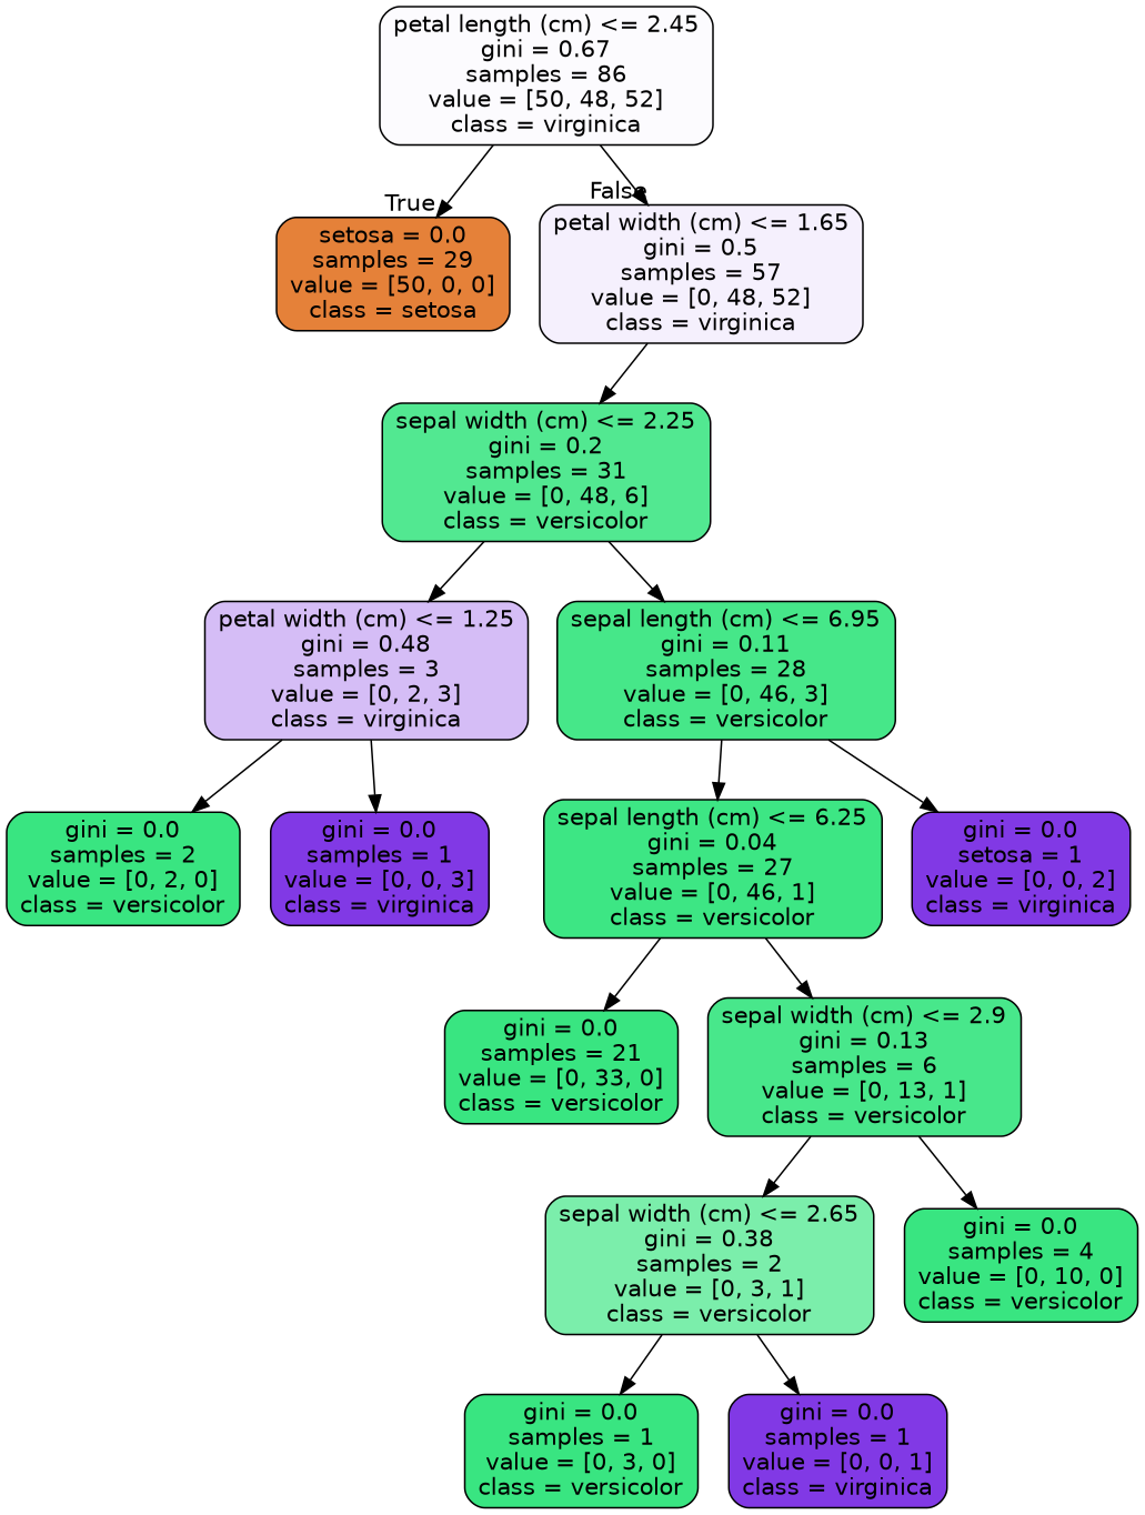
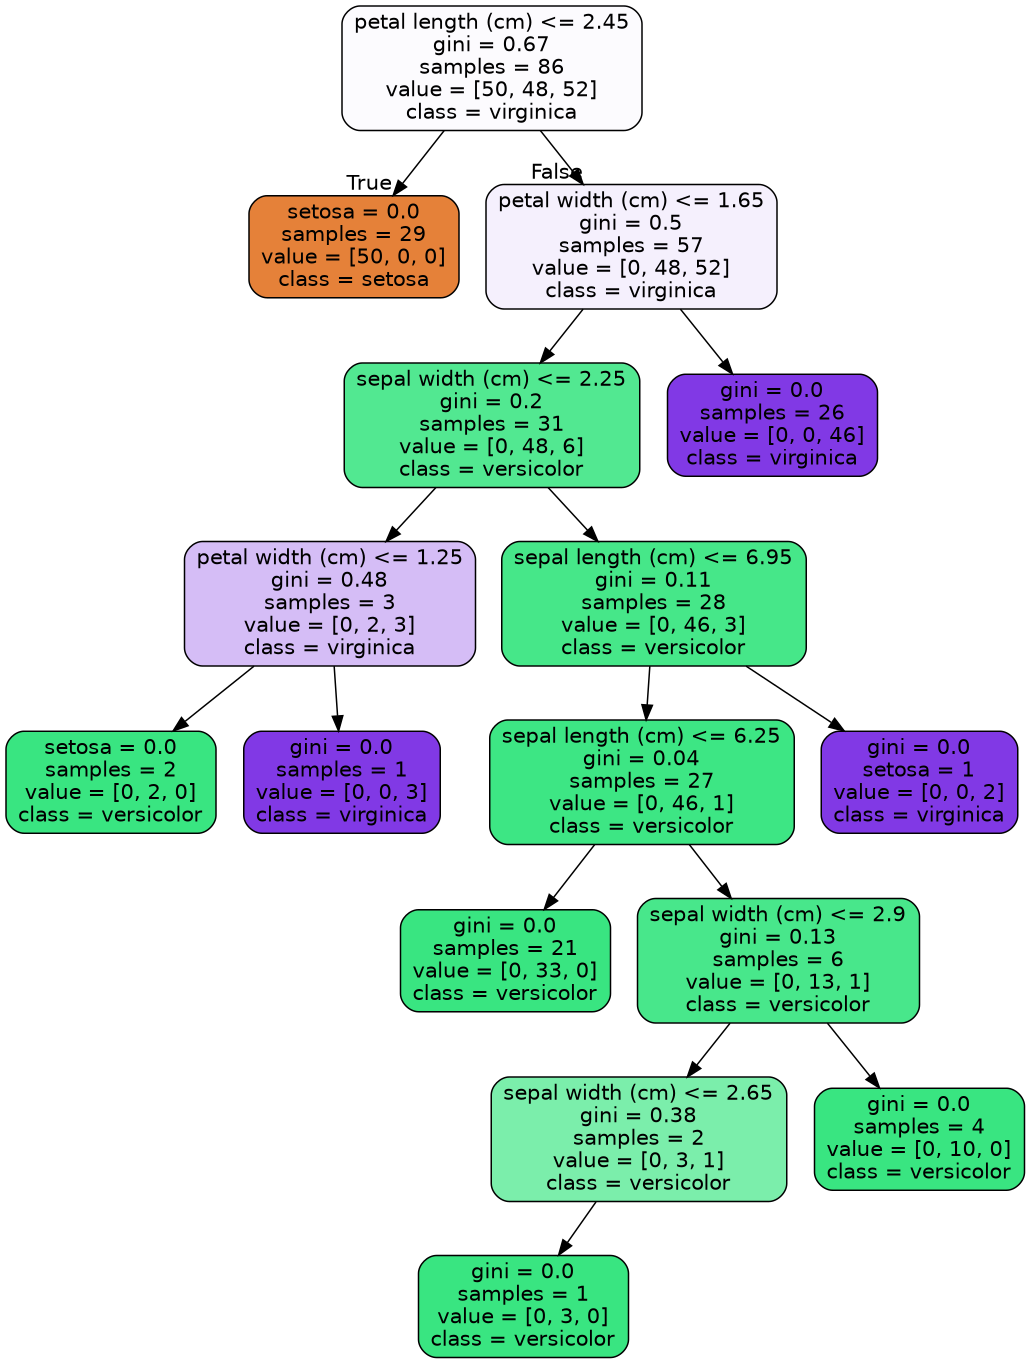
  digraph {
    node [color=black fillcolor="#8139e5" fontname=helvetica shape=box style="filled, rounded"]
    edge [fontname=helvetica]
    n1 [fillcolor="#fcfbfe" label="petal length (cm) <= 2.45\ngini = 0.67\nsamples = 86\nvalue = [50, 48, 52]\nclass = virginica"]
    n2 [fillcolor="#e58139" label="setosa = 0.0\nsamples = 29\nvalue = [50, 0, 0]\nclass = setosa"]
    n3 [fillcolor="#f5f0fd" label="petal width (cm) <= 1.65\ngini = 0.5\nsamples = 57\nvalue = [0, 48, 52]\nclass = virginica"]
    n4 [fillcolor="#52e891" label="sepal width (cm) <= 2.25\ngini = 0.2\nsamples = 31\nvalue = [0, 48, 6]\nclass = versicolor"]
+   n5 [label="gini = 0.0\nsamples = 26\nvalue = [0, 0, 46]\nclass = virginica"]
    n6 [fillcolor="#d5bdf6" label="petal width (cm) <= 1.25\ngini = 0.48\nsamples = 3\nvalue = [0, 2, 3]\nclass = virginica"]
    n7 [fillcolor="#46e789" label="sepal length (cm) <= 6.95\ngini = 0.11\nsamples = 28\nvalue = [0, 46, 3]\nclass = versicolor"]
-   n8 [fillcolor="#39e581" label="gini = 0.0\nsamples = 2\nvalue = [0, 2, 0]\nclass = versicolor"]
+   n8 [fillcolor="#39e581" label="setosa = 0.0\nsamples = 2\nvalue = [0, 2, 0]\nclass = versicolor"]
    n9 [label="gini = 0.0\nsamples = 1\nvalue = [0, 0, 3]\nclass = virginica"]
    n10 [fillcolor="#3de684" label="sepal length (cm) <= 6.25\ngini = 0.04\nsamples = 27\nvalue = [0, 46, 1]\nclass = versicolor"]
    n11 [label="gini = 0.0\nsetosa = 1\nvalue = [0, 0, 2]\nclass = virginica"]
    n12 [fillcolor="#39e581" label="gini = 0.0\nsamples = 21\nvalue = [0, 33, 0]\nclass = versicolor"]
    n13 [fillcolor="#48e78b" label="sepal width (cm) <= 2.9\ngini = 0.13\nsamples = 6\nvalue = [0, 13, 1]\nclass = versicolor"]
    n14 [fillcolor="#7beeab" label="sepal width (cm) <= 2.65\ngini = 0.38\nsamples = 2\nvalue = [0, 3, 1]\nclass = versicolor"]
    n15 [fillcolor="#39e581" label="gini = 0.0\nsamples = 4\nvalue = [0, 10, 0]\nclass = versicolor"]
    n16 [fillcolor="#39e581" label="gini = 0.0\nsamples = 1\nvalue = [0, 3, 0]\nclass = versicolor"]
-   n17 [label="gini = 0.0\nsamples = 1\nvalue = [0, 0, 1]\nclass = virginica"]
    n1 -> n2 [headlabel=True labelangle=45 labeldistance=2.5]
    n1 -> n3 [headlabel=False labelangle=-45 labeldistance=2.5]
    n3 -> n4
+   n3 -> n5
    n4 -> n6
    n4 -> n7
    n6 -> n8
    n6 -> n9
    n7 -> n10
    n7 -> n11
    n10 -> n12
    n10 -> n13
    n13 -> n14
    n13 -> n15
    n14 -> n16
-   n14 -> n17
  }
